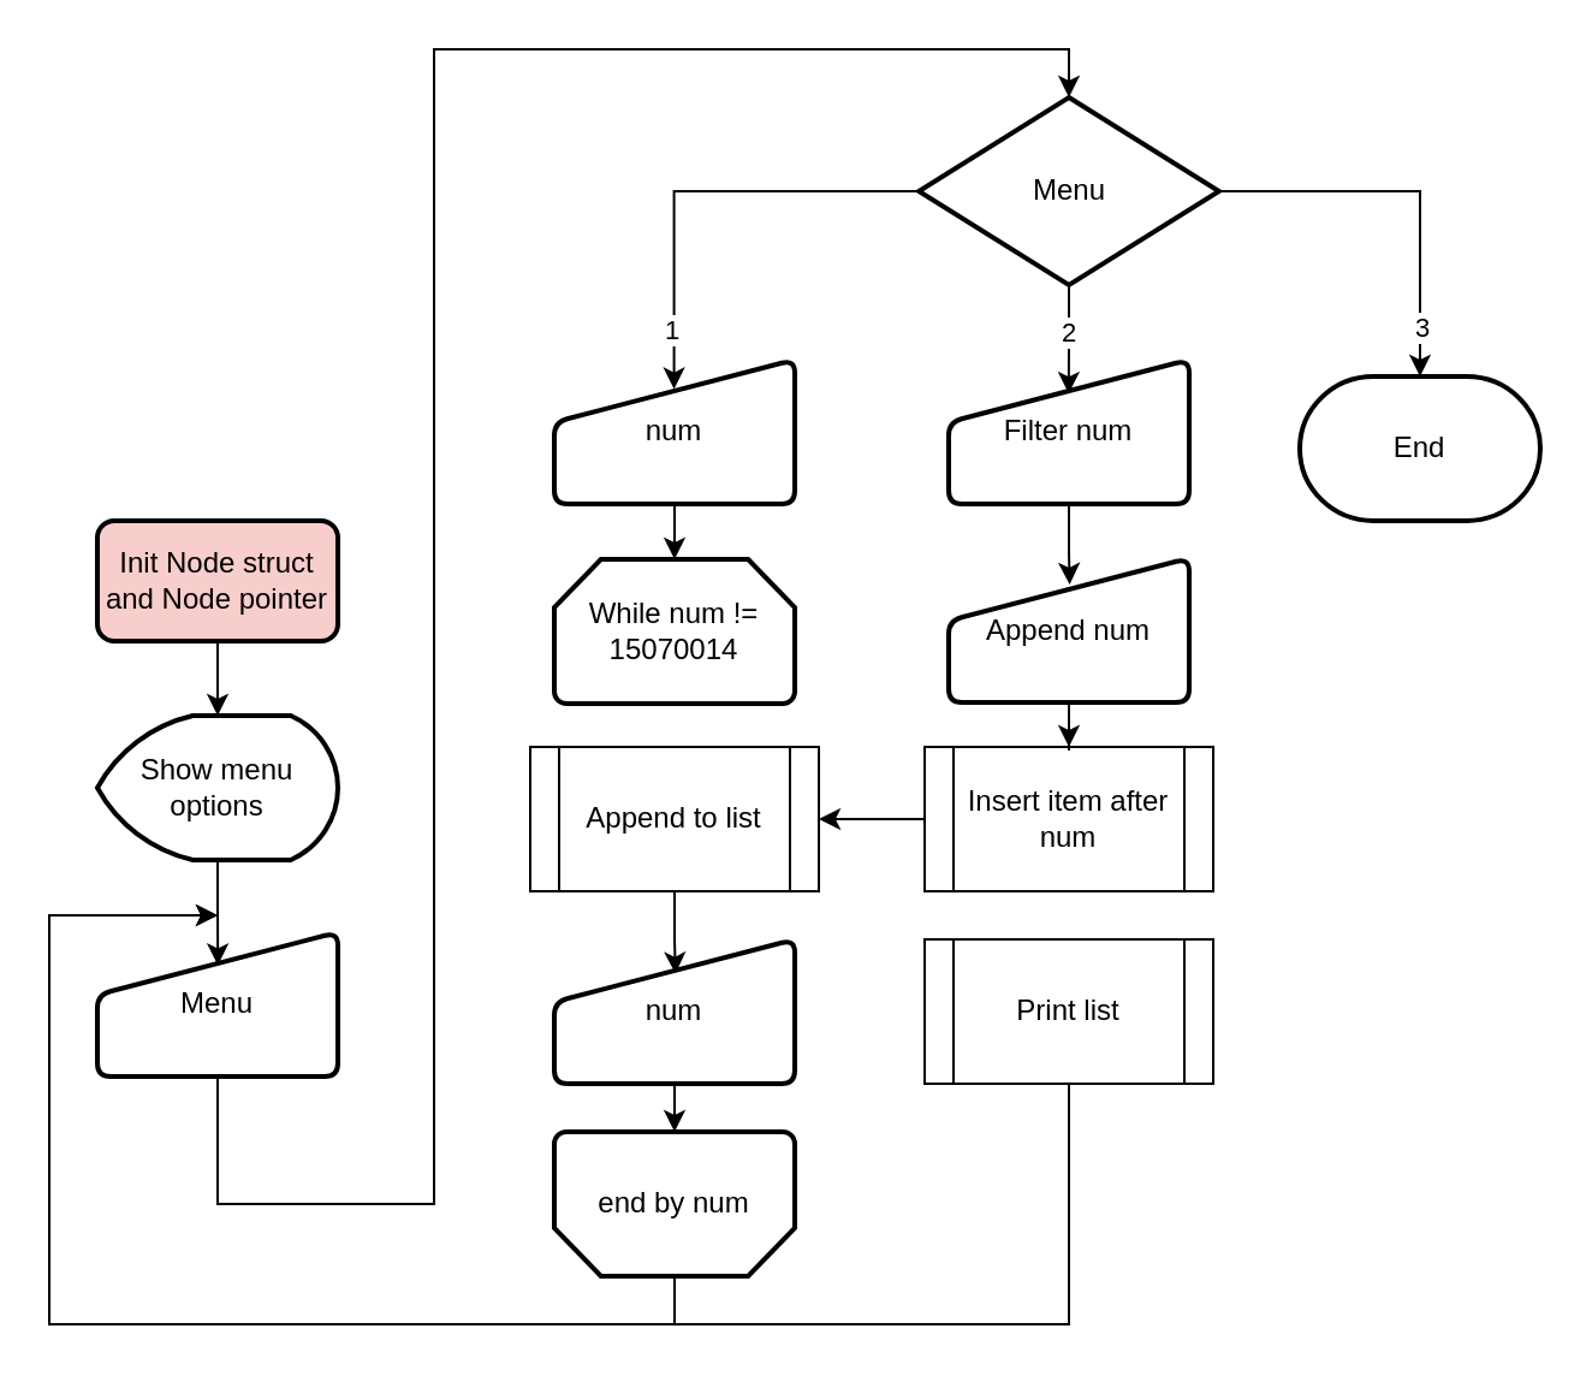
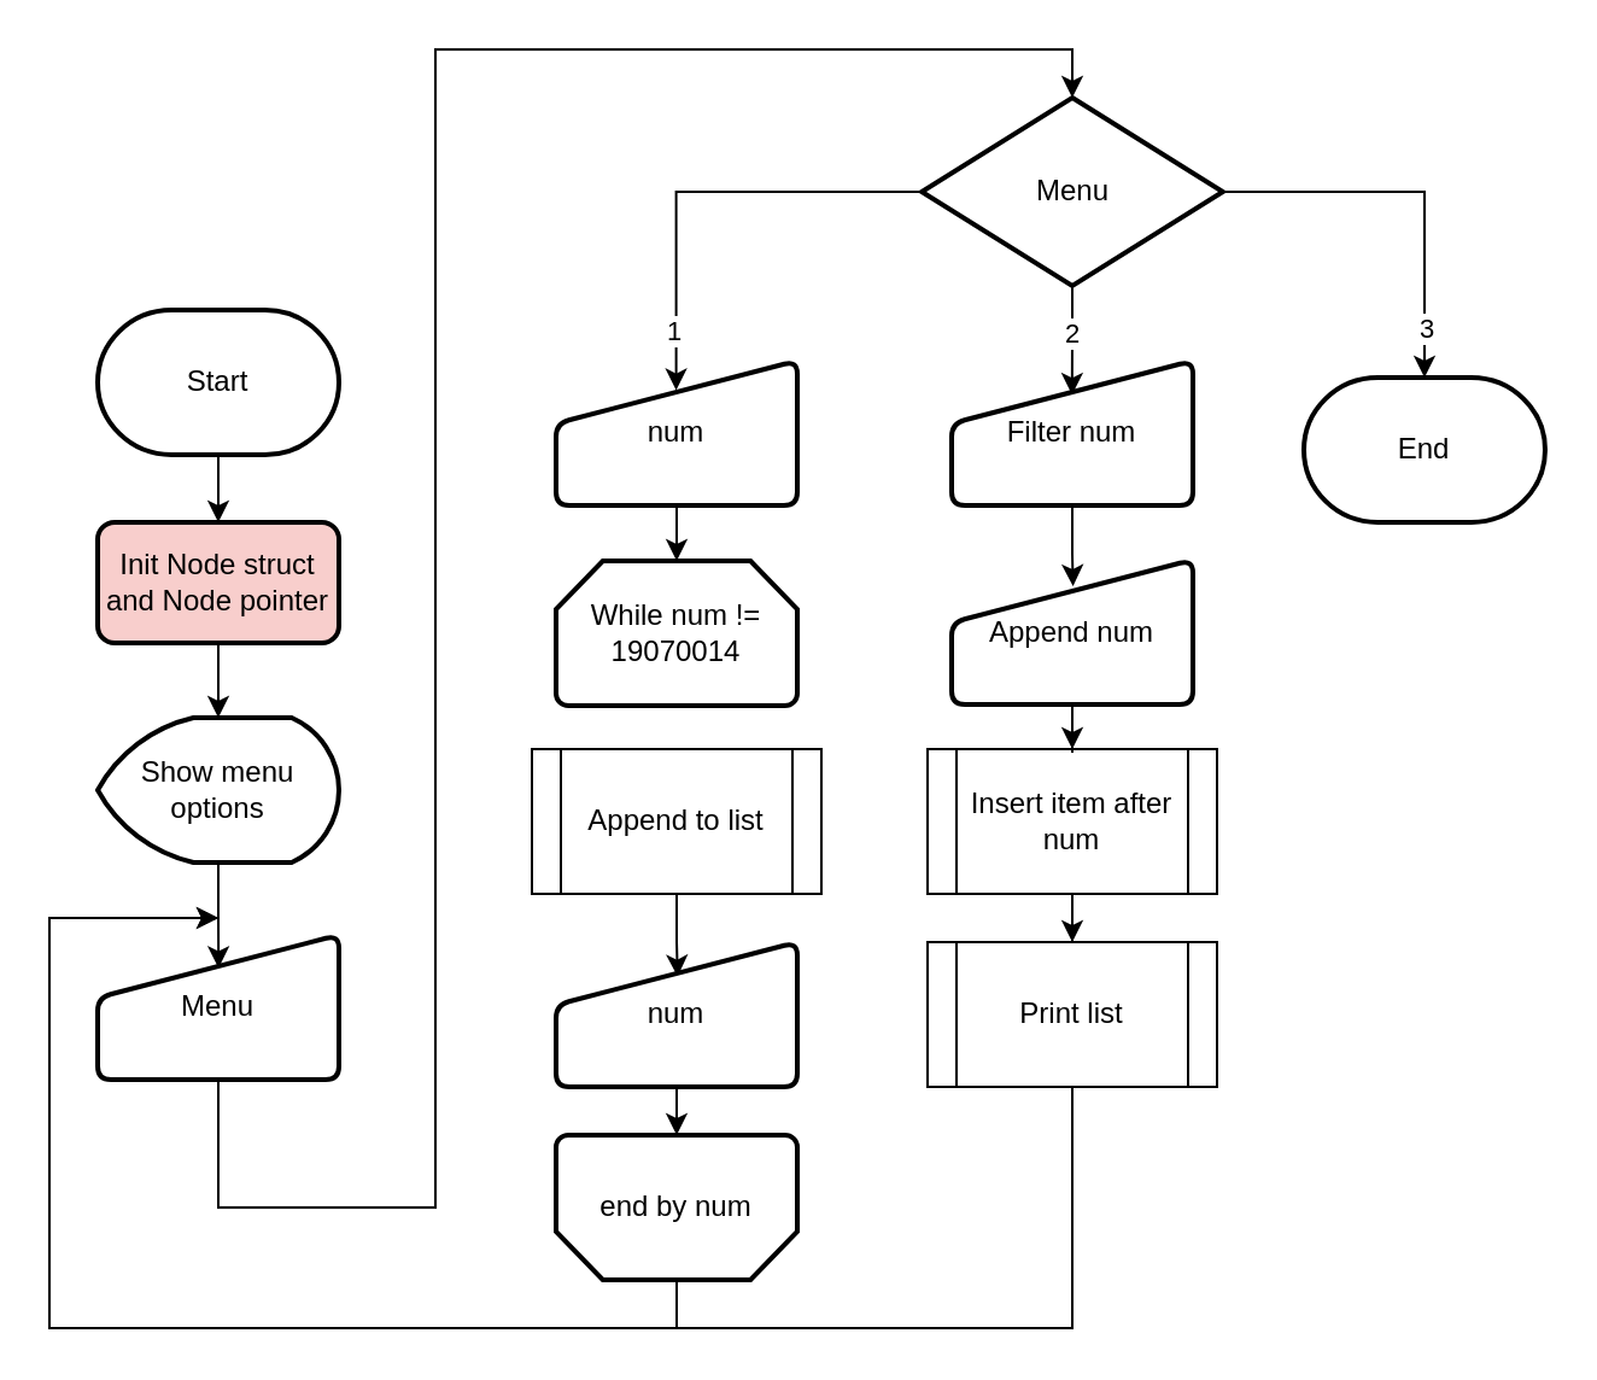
  <mxCell id="0" />
  <mxCell id="1" parent="0" />
+ <mxCell id="2" style="edgeStyle=orthogonalEdgeStyle;rounded=0;orthogonalLoop=1;jettySize=auto;html=1;strokeWidth=1;" parent="1" source="3" target="5" edge="1"><mxGeometry relative="1" as="geometry" /></mxCell>
+ <mxCell id="3" value="Start" style="strokeWidth=2;html=1;shape=mxgraph.flowchart.terminator;whiteSpace=wrap;" parent="1" vertex="1"><mxGeometry x="40" y="128" width="100" height="60" as="geometry" /></mxCell>
  <mxCell id="4" style="edgeStyle=orthogonalEdgeStyle;rounded=0;orthogonalLoop=1;jettySize=auto;html=1;entryX=0.5;entryY=0;entryDx=0;entryDy=0;entryPerimeter=0;" edge="1" parent="1" source="5" target="21"><mxGeometry relative="1" as="geometry" /></mxCell>
  <mxCell id="5" value="Init Node struct&lt;br&gt;and Node pointer" style="rounded=1;whiteSpace=wrap;html=1;absoluteArcSize=1;arcSize=14;strokeWidth=2;fillColor=#f8cecc;" parent="1" vertex="1"><mxGeometry x="40" y="216" width="100" height="50" as="geometry" /></mxCell>
  <mxCell id="6" style="edgeStyle=orthogonalEdgeStyle;rounded=0;orthogonalLoop=1;jettySize=auto;html=1;entryX=0.5;entryY=1;entryDx=0;entryDy=0;entryPerimeter=0;strokeWidth=1;" parent="1" edge="1"><mxGeometry relative="1" as="geometry"><mxPoint x="90" y="429" as="targetPoint" /></mxGeometry></mxCell>
  <mxCell id="7" style="edgeStyle=orthogonalEdgeStyle;rounded=0;orthogonalLoop=1;jettySize=auto;html=1;entryX=0.5;entryY=0;entryDx=0;entryDy=0;entryPerimeter=0;strokeWidth=1;exitX=0.5;exitY=1;exitDx=0;exitDy=0;" parent="1" source="19" target="18" edge="1"><mxGeometry relative="1" as="geometry"><Array as="points"><mxPoint x="90" y="500" /><mxPoint x="180" y="500" /><mxPoint x="180" y="20" /><mxPoint x="444" y="20" /></Array><mxPoint x="140" y="459" as="sourcePoint" /><mxPoint x="420" y="85" as="targetPoint" /></mxGeometry></mxCell>
  <mxCell id="8" style="edgeStyle=orthogonalEdgeStyle;rounded=0;orthogonalLoop=1;jettySize=auto;html=1;entryX=0.504;entryY=0.238;entryDx=0;entryDy=0;entryPerimeter=0;strokeWidth=1;" edge="1" parent="1" source="9" target="28"><mxGeometry relative="1" as="geometry" /></mxCell>
  <mxCell id="9" value="Append to list" style="shape=process;whiteSpace=wrap;html=1;backgroundOutline=1;" parent="1" vertex="1"><mxGeometry x="220" y="310" width="120" height="60" as="geometry" /></mxCell>
- <mxCell id="10" style="edgeStyle=orthogonalEdgeStyle;rounded=0;orthogonalLoop=1;jettySize=auto;html=1;strokeWidth=1;" edge="1" parent="1" source="11" target="9"><mxGeometry relative="1" as="geometry" /></mxCell>
+ <mxCell id="10" style="edgeStyle=orthogonalEdgeStyle;rounded=0;orthogonalLoop=1;jettySize=auto;html=1;strokeWidth=1;" edge="1" parent="1" source="11" target="34"><mxGeometry relative="1" as="geometry" /></mxCell>
  <mxCell id="11" value="Insert item after num" style="shape=process;whiteSpace=wrap;html=1;backgroundOutline=1;" parent="1" vertex="1"><mxGeometry x="384" y="310" width="120" height="60" as="geometry" /></mxCell>
  <mxCell id="12" value="End" style="strokeWidth=2;html=1;shape=mxgraph.flowchart.terminator;whiteSpace=wrap;" parent="1" vertex="1"><mxGeometry x="540" y="156" width="100" height="60" as="geometry" /></mxCell>
  <mxCell id="13" style="edgeStyle=orthogonalEdgeStyle;rounded=0;orthogonalLoop=1;jettySize=auto;html=1;entryX=0.498;entryY=0.205;entryDx=0;entryDy=0;entryPerimeter=0;strokeWidth=1;" edge="1" parent="1" source="18" target="26"><mxGeometry relative="1" as="geometry" /></mxCell>
  <mxCell id="14" value="1" style="edgeLabel;html=1;align=center;verticalAlign=middle;resizable=0;points=[];" vertex="1" connectable="0" parent="13"><mxGeometry x="0.761" y="1" relative="1" as="geometry"><mxPoint x="-2" y="-3" as="offset" /></mxGeometry></mxCell>
  <mxCell id="15" value="2" style="edgeStyle=orthogonalEdgeStyle;rounded=0;orthogonalLoop=1;jettySize=auto;html=1;entryX=0.499;entryY=0.235;entryDx=0;entryDy=0;entryPerimeter=0;strokeWidth=1;" edge="1" parent="1" source="18" target="30"><mxGeometry x="-0.111" relative="1" as="geometry"><mxPoint as="offset" /></mxGeometry></mxCell>
  <mxCell id="16" style="edgeStyle=orthogonalEdgeStyle;rounded=0;orthogonalLoop=1;jettySize=auto;html=1;strokeWidth=1;" edge="1" parent="1" source="18" target="12"><mxGeometry relative="1" as="geometry" /></mxCell>
  <mxCell id="17" value="3" style="edgeLabel;html=1;align=center;verticalAlign=middle;resizable=0;points=[];" vertex="1" connectable="0" parent="16"><mxGeometry x="0.75" y="-1" relative="1" as="geometry"><mxPoint x="1" y="-1" as="offset" /></mxGeometry></mxCell>
  <mxCell id="18" value="Menu" style="strokeWidth=2;html=1;shape=mxgraph.flowchart.decision;whiteSpace=wrap;" vertex="1" parent="1"><mxGeometry x="381.6" y="40" width="124.8" height="78" as="geometry" /></mxCell>
  <mxCell id="19" value="Menu" style="html=1;strokeWidth=2;shape=manualInput;whiteSpace=wrap;rounded=1;size=26;arcSize=11;" vertex="1" parent="1"><mxGeometry x="40" y="387" width="100" height="60" as="geometry" /></mxCell>
  <mxCell id="20" style="edgeStyle=orthogonalEdgeStyle;rounded=0;orthogonalLoop=1;jettySize=auto;html=1;entryX=0.501;entryY=0.229;entryDx=0;entryDy=0;entryPerimeter=0;" edge="1" parent="1" source="21" target="19"><mxGeometry relative="1" as="geometry" /></mxCell>
  <mxCell id="21" value="Show menu options" style="strokeWidth=2;html=1;shape=mxgraph.flowchart.display;whiteSpace=wrap;" vertex="1" parent="1"><mxGeometry x="40" y="297" width="100" height="60" as="geometry" /></mxCell>
- <mxCell id="22" value="While num != 15070014" style="strokeWidth=2;html=1;shape=mxgraph.flowchart.loop_limit;whiteSpace=wrap;" vertex="1" parent="1"><mxGeometry x="230" y="232" width="100" height="60" as="geometry" /></mxCell>
+ <mxCell id="22" value="While num != 19070014" style="strokeWidth=2;html=1;shape=mxgraph.flowchart.loop_limit;whiteSpace=wrap;" vertex="1" parent="1"><mxGeometry x="230" y="232" width="100" height="60" as="geometry" /></mxCell>
  <mxCell id="23" style="edgeStyle=orthogonalEdgeStyle;rounded=0;orthogonalLoop=1;jettySize=auto;html=1;" edge="1" parent="1" source="24"><mxGeometry relative="1" as="geometry"><mxPoint x="90" y="380" as="targetPoint" /><Array as="points"><mxPoint x="280" y="550" /><mxPoint x="20" y="550" /><mxPoint x="20" y="380" /></Array></mxGeometry></mxCell>
  <mxCell id="24" value="end by num" style="strokeWidth=2;html=1;shape=mxgraph.flowchart.loop_limit;whiteSpace=wrap;direction=west;" vertex="1" parent="1"><mxGeometry x="230" y="470" width="100" height="60" as="geometry" /></mxCell>
  <mxCell id="25" style="edgeStyle=orthogonalEdgeStyle;rounded=0;orthogonalLoop=1;jettySize=auto;html=1;entryX=0.5;entryY=0;entryDx=0;entryDy=0;entryPerimeter=0;strokeWidth=1;" edge="1" parent="1" source="26" target="22"><mxGeometry relative="1" as="geometry" /></mxCell>
  <mxCell id="26" value="num" style="html=1;strokeWidth=2;shape=manualInput;whiteSpace=wrap;rounded=1;size=26;arcSize=11;" vertex="1" parent="1"><mxGeometry x="230" y="149" width="100" height="60" as="geometry" /></mxCell>
  <mxCell id="27" style="edgeStyle=orthogonalEdgeStyle;rounded=0;orthogonalLoop=1;jettySize=auto;html=1;entryX=0.5;entryY=1;entryDx=0;entryDy=0;entryPerimeter=0;strokeWidth=1;" edge="1" parent="1" source="28" target="24"><mxGeometry relative="1" as="geometry" /></mxCell>
  <mxCell id="28" value="num" style="html=1;strokeWidth=2;shape=manualInput;whiteSpace=wrap;rounded=1;size=26;arcSize=11;" vertex="1" parent="1"><mxGeometry x="230" y="390" width="100" height="60" as="geometry" /></mxCell>
  <mxCell id="29" style="edgeStyle=orthogonalEdgeStyle;rounded=0;orthogonalLoop=1;jettySize=auto;html=1;strokeWidth=1;entryX=0.503;entryY=0.183;entryDx=0;entryDy=0;entryPerimeter=0;" edge="1" parent="1" source="30" target="32"><mxGeometry relative="1" as="geometry" /></mxCell>
  <mxCell id="30" value="Filter num" style="html=1;strokeWidth=2;shape=manualInput;whiteSpace=wrap;rounded=1;size=26;arcSize=11;" vertex="1" parent="1"><mxGeometry x="394" y="149" width="100" height="60" as="geometry" /></mxCell>
  <mxCell id="31" style="edgeStyle=orthogonalEdgeStyle;rounded=0;orthogonalLoop=1;jettySize=auto;html=1;entryX=0.5;entryY=0;entryDx=0;entryDy=0;strokeWidth=1;" edge="1" parent="1" source="32" target="11"><mxGeometry relative="1" as="geometry" /></mxCell>
  <mxCell id="32" value="Append num" style="html=1;strokeWidth=2;shape=manualInput;whiteSpace=wrap;rounded=1;size=26;arcSize=11;" vertex="1" parent="1"><mxGeometry x="394" y="231.5" width="100" height="60" as="geometry" /></mxCell>
  <mxCell id="33" style="edgeStyle=orthogonalEdgeStyle;rounded=0;orthogonalLoop=1;jettySize=auto;html=1;strokeWidth=1;" edge="1" parent="1" source="34"><mxGeometry relative="1" as="geometry"><mxPoint x="90" y="380" as="targetPoint" /><Array as="points"><mxPoint x="444" y="550" /><mxPoint x="20" y="550" /><mxPoint x="20" y="380" /></Array></mxGeometry></mxCell>
  <mxCell id="34" value="Print list" style="shape=process;whiteSpace=wrap;html=1;backgroundOutline=1;" vertex="1" parent="1"><mxGeometry x="384" y="390" width="120" height="60" as="geometry" /></mxCell>
